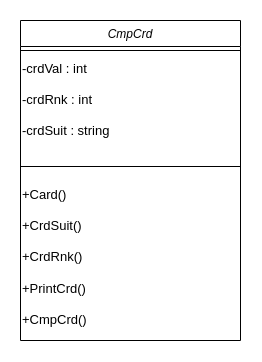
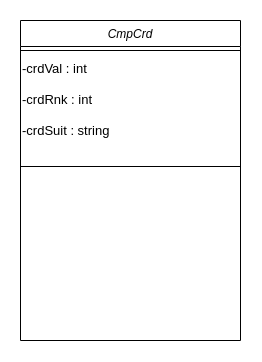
  <mxCell id="0" />
  <mxCell id="1" parent="0" />
  <mxCell id="2" value="CmpCrd" style="swimlane;fontStyle=2;align=center;verticalAlign=top;childLayout=stackLayout;horizontal=1;startSize=26;horizontalStack=0;resizeParent=1;resizeLast=0;collapsible=1;marginBottom=0;rounded=0;shadow=0;strokeWidth=1;" vertex="1" parent="1"><mxGeometry x="20" y="20" width="220" height="320" as="geometry"><mxRectangle x="230" y="140" width="160" height="26" as="alternateBounds" /></mxGeometry></mxCell>
  <mxCell id="3" value="" style="line;html=1;strokeWidth=1;align=left;verticalAlign=middle;spacingTop=-1;spacingLeft=3;spacingRight=3;rotatable=0;labelPosition=right;points=[];portConstraint=eastwest;" vertex="1" parent="2"><mxGeometry y="26" width="220" height="8" as="geometry" /></mxCell>
  <mxCell id="4" value="&lt;font style=&quot;font-size: 13px&quot;&gt;-crdVal : int&lt;br&gt;&lt;br&gt;-crdRnk : int&lt;br&gt;&lt;br&gt;-crdSuit : string&lt;/font&gt;" style="text;html=1;" vertex="1" parent="2"><mxGeometry y="34" width="220" height="50" as="geometry" /></mxCell>
  <mxCell id="5" value="" style="endArrow=none;html=1;" edge="1" parent="2"><mxGeometry width="50" height="50" relative="1" as="geometry"><mxPoint y="146" as="sourcePoint" /><mxPoint x="220" y="146" as="targetPoint" /></mxGeometry></mxCell>
- <mxCell id="6" value="&lt;font style=&quot;font-size: 13px&quot;&gt;+Card()&lt;br&gt;&lt;br&gt;+CrdSuit()&lt;br&gt;&lt;br&gt;+CrdRnk()&lt;br&gt;&lt;br&gt;+PrintCrd()&lt;br&gt;&lt;br&gt;+CmpCrd()&lt;/font&gt;" style="text;html=1;" vertex="1" parent="1"><mxGeometry x="20" y="180" width="170" height="150" as="geometry" /></mxCell>
